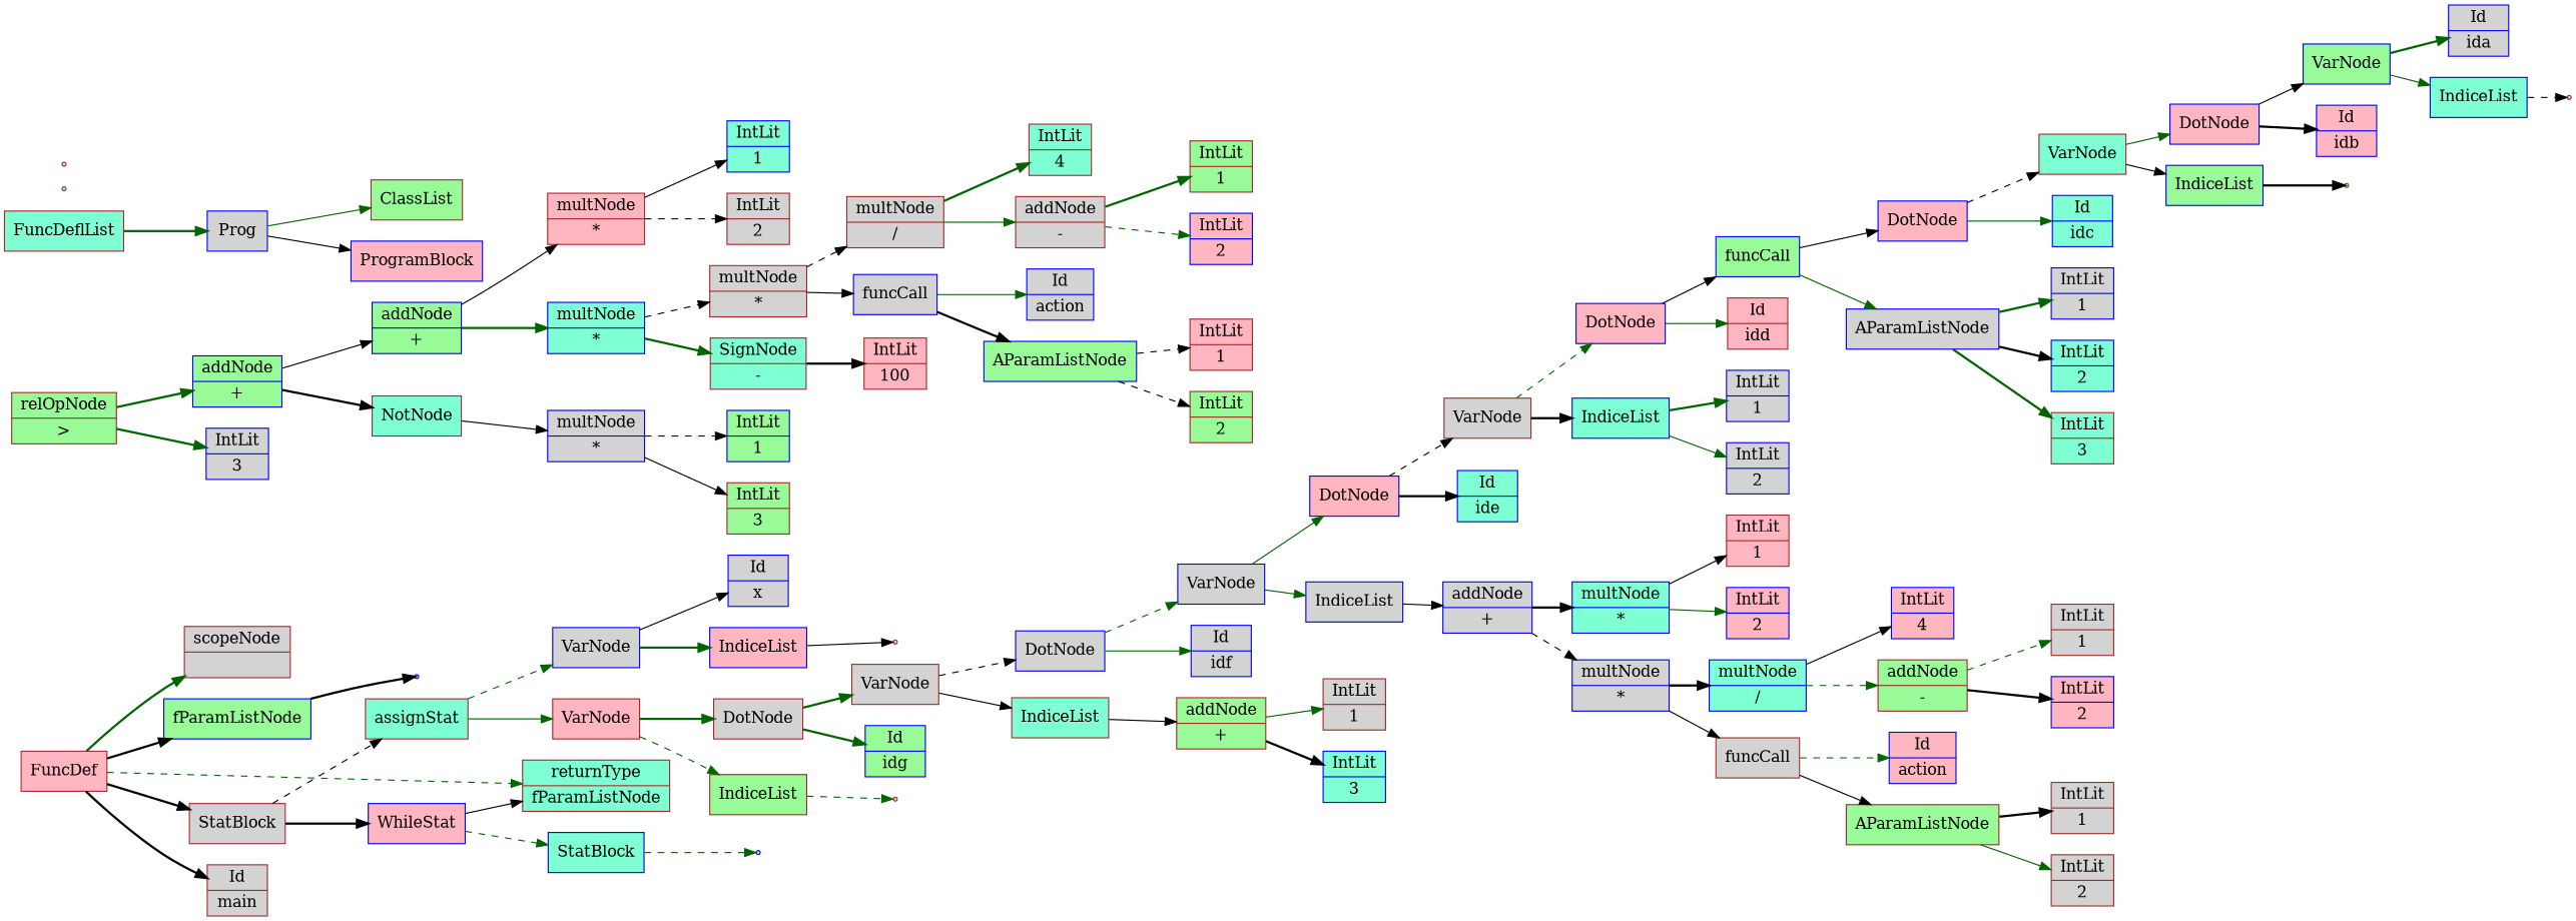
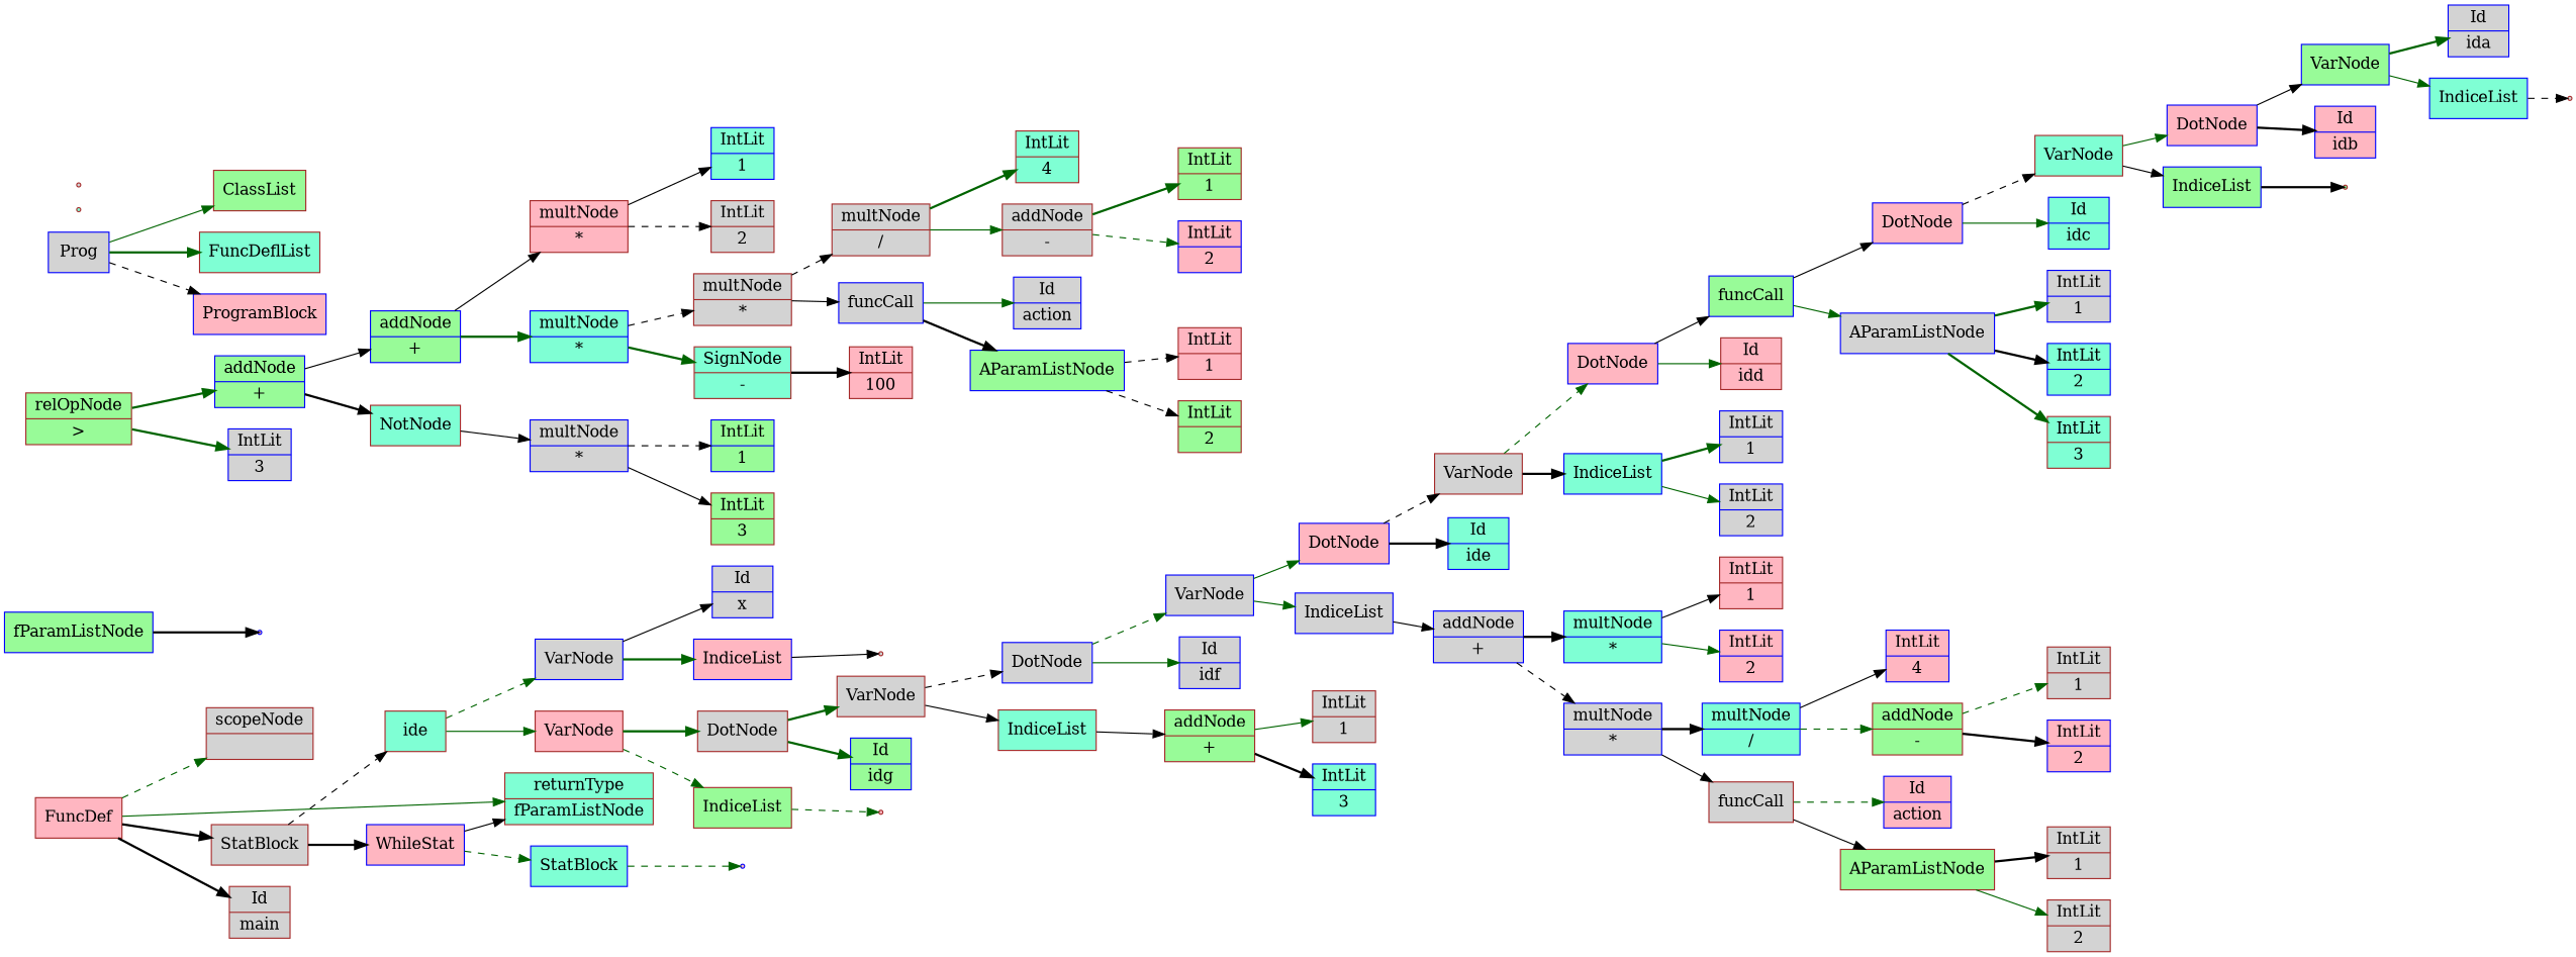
  digraph {
    fontname="DejaVu Serif"
    ordering=out
    rankdir=LR
    splines=spline
    node [color=blue fillcolor=lightgrey fontname="DejaVu Serif" shape=record style=filled]
    edge [color=black fontname="DejaVu Serif" style=solid]
    n1 [color=brown label="scopeNode| "]
    none3 [fillcolor=lightpink shape=point]
    n3 [fillcolor=palegreen label=fParamListNode]
    n4 [color=brown fillcolor=aquamarine label="returnType|fParamListNode"]
    n5 [label="Id|x"]
    none9 [color=brown shape=point]
    n7 [fillcolor=lightpink label=IndiceList]
    n8 [label=VarNode]
    n9 [label="Id|ida"]
    none14 [color=brown shape=point]
    n11 [fillcolor=aquamarine label=IndiceList]
    n12 [fillcolor=palegreen label=VarNode]
    n13 [fillcolor=lightpink label="Id|idb"]
    n14 [fillcolor=lightpink label=DotNode]
    none20 [color=brown fillcolor=palegreen shape=point]
    n16 [fillcolor=palegreen label=IndiceList]
    n17 [color=brown fillcolor=aquamarine label=VarNode]
    n18 [fillcolor=aquamarine label="Id|idc"]
    n19 [fillcolor=lightpink label=DotNode]
    n20 [label="IntLit|1"]
    n21 [fillcolor=aquamarine label="IntLit|2"]
    n22 [color=brown fillcolor=aquamarine label="IntLit|3"]
    n23 [label=AParamListNode]
    n24 [fillcolor=palegreen label=funcCall]
    n25 [color=brown fillcolor=lightpink label="Id|idd"]
    n26 [fillcolor=lightpink label=DotNode]
    n27 [label="IntLit|1"]
    n28 [label="IntLit|2"]
    n29 [fillcolor=aquamarine label=IndiceList]
    n30 [color=brown label=VarNode]
    n31 [fillcolor=aquamarine label="Id|ide"]
    n32 [fillcolor=lightpink label=DotNode]
    n33 [color=brown fillcolor=lightpink label="IntLit|1"]
    n34 [fillcolor=aquamarine label="multNode|*"]
    n35 [fillcolor=lightpink label="IntLit|2"]
    n36 [label="addNode|+"]
    n37 [label="multNode|*"]
    n38 [fillcolor=aquamarine label="multNode|/"]
    n39 [color=brown label=funcCall]
    n40 [fillcolor=lightpink label="IntLit|4"]
    n41 [color=brown fillcolor=palegreen label="addNode|-"]
    n42 [color=brown label="IntLit|1"]
    n43 [fillcolor=lightpink label="IntLit|2"]
    n44 [fillcolor=lightpink label="Id|action"]
    n45 [color=brown fillcolor=palegreen label=AParamListNode]
    n46 [color=brown label="IntLit|1"]
    n47 [color=brown label="IntLit|2"]
    n48 [label=IndiceList]
    n49 [label=VarNode]
    n50 [label="Id|idf"]
    n51 [label=DotNode]
    n52 [color=brown label="IntLit|1"]
    n53 [color=brown fillcolor=palegreen label="addNode|+"]
    n54 [fillcolor=aquamarine label="IntLit|3"]
    n55 [color=brown fillcolor=aquamarine label=IndiceList]
    n56 [color=brown label=VarNode]
    n57 [fillcolor=palegreen label="Id|idg"]
    n58 [color=brown label=DotNode]
    none70 [color=brown fillcolor=lightpink shape=point]
    n60 [color=brown fillcolor=palegreen label=IndiceList]
    n61 [color=brown fillcolor=lightpink label=VarNode]
-   n62 [color=brown fillcolor=aquamarine label=assignStat]
+   n62 [color=brown fillcolor=aquamarine label=ide]
    n63 [fillcolor=aquamarine label="IntLit|1"]
    n64 [color=brown fillcolor=lightpink label="multNode|*"]
    n65 [color=brown label="IntLit|2"]
    n66 [fillcolor=palegreen label="addNode|+"]
    n67 [fillcolor=aquamarine label="multNode|*"]
    n68 [color=brown label="multNode|*"]
    n69 [color=brown fillcolor=aquamarine label="SignNode|-"]
    n70 [color=brown fillcolor=aquamarine label="IntLit|4"]
    n71 [color=brown label="multNode|/"]
    n72 [color=brown label="addNode|-"]
    n73 [color=brown fillcolor=palegreen label="IntLit|1"]
    n74 [fillcolor=lightpink label="IntLit|2"]
    n75 [label=funcCall]
    n76 [label="Id|action"]
    n77 [fillcolor=palegreen label=AParamListNode]
    n78 [color=brown fillcolor=lightpink label="IntLit|1"]
    n79 [color=brown fillcolor=palegreen label="IntLit|2"]
    n80 [color=brown fillcolor=lightpink label="IntLit|100"]
    n81 [fillcolor=palegreen label="addNode|+"]
    n82 [color=brown fillcolor=aquamarine label=NotNode]
    n83 [label="multNode|*"]
    n84 [fillcolor=palegreen label="IntLit|1"]
    n85 [color=brown fillcolor=palegreen label="IntLit|3"]
    n86 [color=brown fillcolor=palegreen label="relOpNode|\>"]
    n87 [label="IntLit|3"]
    none101 [fillcolor=lightpink shape=point]
    n89 [fillcolor=aquamarine label=StatBlock]
    n90 [fillcolor=lightpink label=WhileStat]
    n91 [color=brown label=StatBlock]
    n92 [color=brown fillcolor=lightpink label=FuncDef]
    n93 [color=brown label="Id|main"]
    n94 [color=brown fillcolor=palegreen label=ClassList]
    n95 [color=brown fillcolor=aquamarine label=FuncDeflList]
    n96 [label=Prog]
    n97 [fillcolor=lightpink label=ProgramBlock]
    none110 [color=brown fillcolor=aquamarine shape=point]
    none111 [color=brown shape=point]
    n3 -> none3 [style=bold]
    n7 -> none9
    n8 -> n5
    n8 -> n7 [color=darkgreen style=bold]
    n11 -> none14 [style=dashed]
    n12 -> n9 [color=darkgreen style=bold]
    n12 -> n11 [color=darkgreen]
    n14 -> n12
    n14 -> n13 [style=bold]
    n16 -> none20 [style=bold]
    n17 -> n14 [color=darkgreen]
    n17 -> n16
    n19 -> n17 [style=dashed]
    n19 -> n18 [color=darkgreen]
    n23 -> n20 [color=darkgreen style=bold]
    n23 -> n21 [style=bold]
    n23 -> n22 [color=darkgreen style=bold]
    n24 -> n19
    n24 -> n23 [color=darkgreen]
    n26 -> n24
    n26 -> n25 [color=darkgreen]
    n29 -> n27 [color=darkgreen style=bold]
    n29 -> n28 [color=darkgreen]
    n30 -> n26 [color=darkgreen style=dashed]
    n30 -> n29 [style=bold]
    n32 -> n30 [style=dashed]
    n32 -> n31 [style=bold]
    n34 -> n33
    n34 -> n35 [color=darkgreen]
    n36 -> n34 [style=bold]
    n36 -> n37 [style=dashed]
    n37 -> n38 [style=bold]
    n37 -> n39
    n38 -> n40
    n38 -> n41 [color=darkgreen style=dashed]
    n39 -> n44 [color=darkgreen style=dashed]
    n39 -> n45
    n41 -> n42 [color=darkgreen style=dashed]
    n41 -> n43 [style=bold]
    n45 -> n46 [style=bold]
    n45 -> n47 [color=darkgreen]
    n48 -> n36
    n49 -> n32 [color=darkgreen]
    n49 -> n48 [color=darkgreen]
    n51 -> n49 [color=darkgreen style=dashed]
    n51 -> n50 [color=darkgreen]
    n53 -> n52 [color=darkgreen]
    n53 -> n54 [style=bold]
    n55 -> n53
    n56 -> n51 [style=dashed]
    n56 -> n55
    n58 -> n56 [color=darkgreen style=bold]
    n58 -> n57 [color=darkgreen style=bold]
    n60 -> none70 [color=darkgreen style=dashed]
    n61 -> n58 [color=darkgreen style=bold]
    n61 -> n60 [color=darkgreen style=dashed]
    n62 -> n8 [color=darkgreen style=dashed]
    n62 -> n61 [color=darkgreen]
    n64 -> n63
    n64 -> n65 [style=dashed]
    n66 -> n64
    n66 -> n67 [color=darkgreen style=bold]
    n67 -> n68 [style=dashed]
    n67 -> n69 [color=darkgreen style=bold]
    n68 -> n71 [style=dashed]
    n68 -> n75
    n69 -> n80 [style=bold]
    n71 -> n70 [color=darkgreen style=bold]
    n71 -> n72 [color=darkgreen]
    n72 -> n73 [color=darkgreen style=bold]
    n72 -> n74 [color=darkgreen style=dashed]
    n75 -> n76 [color=darkgreen]
    n75 -> n77 [style=bold]
    n77 -> n78 [style=dashed]
    n77 -> n79 [style=dashed]
    n81 -> n66
    n81 -> n82 [style=bold]
    n82 -> n83
    n83 -> n84 [style=dashed]
    n83 -> n85
    n86 -> n81 [color=darkgreen style=bold]
    n86 -> n87 [color=darkgreen style=bold]
    n89 -> none101 [color=darkgreen style=dashed]
    n90 -> n4
    n90 -> n89 [color=darkgreen style=dashed]
    n91 -> n62 [style=dashed]
    n91 -> n90 [style=bold]
-   n92 -> n1 [color=darkgreen style=bold]
-   n92 -> n3 [style=bold]
-   n92 -> n4 [color=darkgreen style=dashed]
+   n92 -> n1 [color=darkgreen style=dashed]
+   n92 -> n4 [color=darkgreen]
    n92 -> n91 [style=bold]
    n92 -> n93 [style=bold]
    n96 -> n94 [color=darkgreen]
-   n95 -> n96 [color=darkgreen style=bold]
-   n96 -> n97
+   n96 -> n95 [color=darkgreen style=bold]
+   n96 -> n97 [style=dashed]
  }
